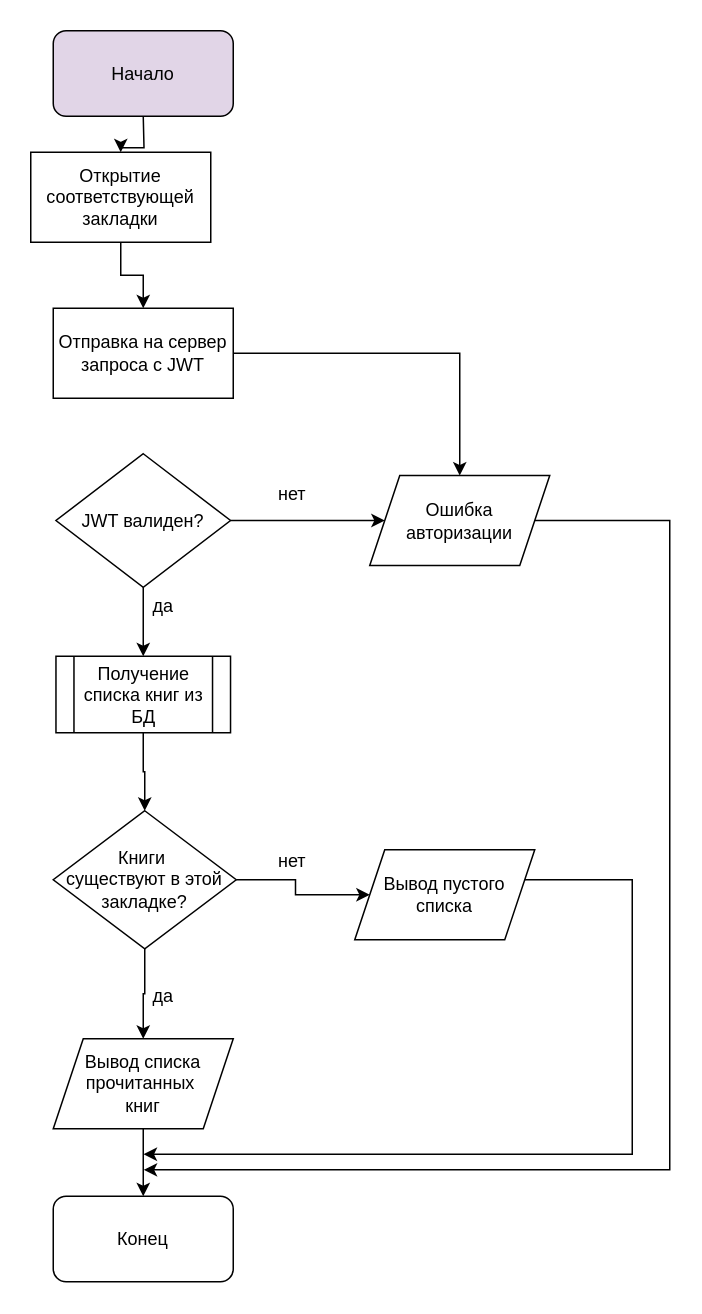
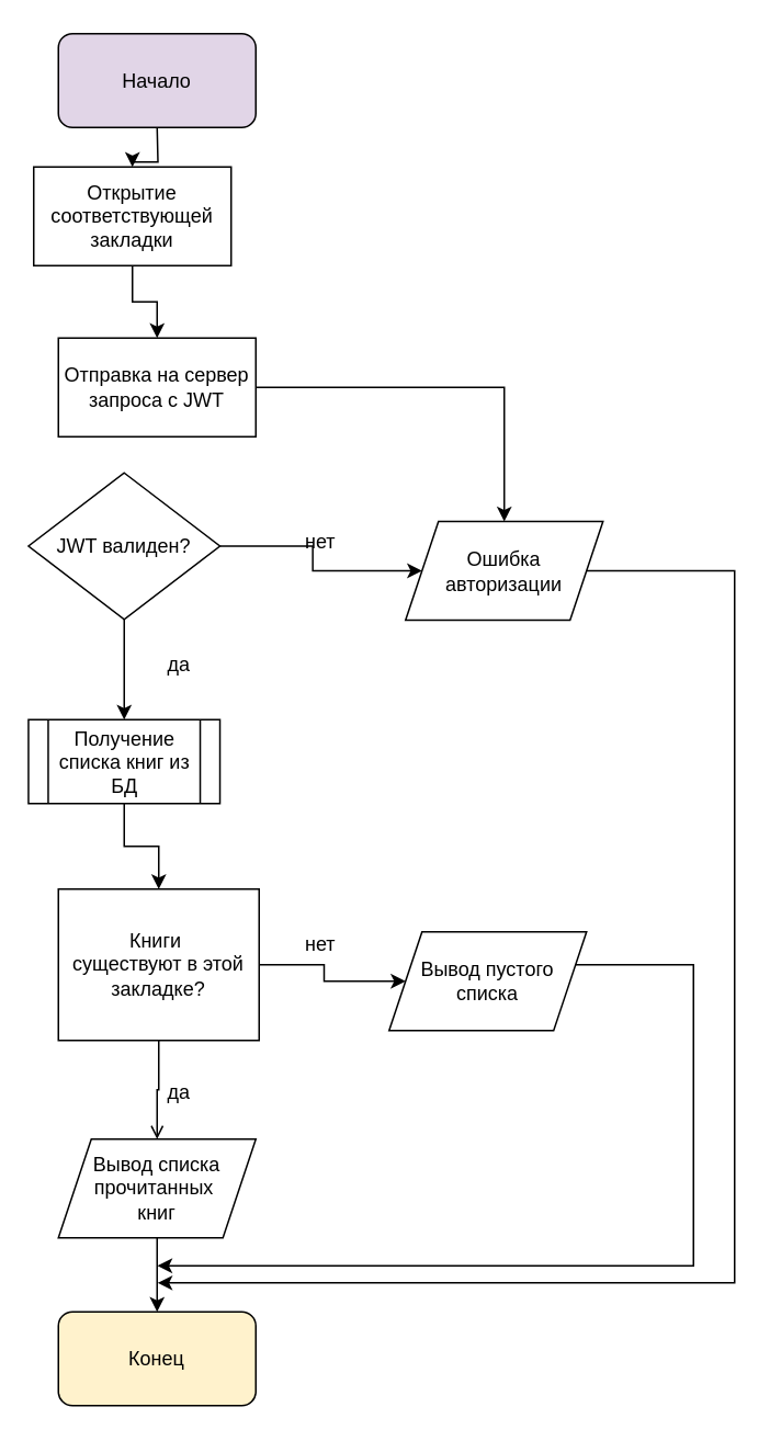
  <mxCell id="0" />
  <mxCell id="1" parent="0" />
  <mxCell id="2" value="" style="edgeStyle=orthogonalEdgeStyle;rounded=0;orthogonalLoop=1;jettySize=auto;html=1;" parent="1" target="4" edge="1"><mxGeometry relative="1" as="geometry"><mxPoint x="95" y="77" as="sourcePoint" /></mxGeometry></mxCell>
  <mxCell id="3" value="" style="edgeStyle=orthogonalEdgeStyle;rounded=0;orthogonalLoop=1;jettySize=auto;html=1;" parent="1" source="4" target="6" edge="1"><mxGeometry relative="1" as="geometry" /></mxCell>
  <mxCell id="4" value="Открытие соответствующей закладки" style="rounded=0;whiteSpace=wrap;html=1;" parent="1" vertex="1"><mxGeometry x="20" y="101" width="120" height="60" as="geometry" /></mxCell>
  <mxCell id="5" value="" style="edgeStyle=orthogonalEdgeStyle;rounded=0;orthogonalLoop=1;jettySize=auto;html=1;" parent="1" source="6" target="11" edge="1"><mxGeometry relative="1" as="geometry" /></mxCell>
  <mxCell id="6" value="Отправка на сервер запроса с JWT" style="rounded=0;whiteSpace=wrap;html=1;" parent="1" vertex="1"><mxGeometry x="35" y="205" width="120" height="60" as="geometry" /></mxCell>
  <mxCell id="7" value="" style="edgeStyle=orthogonalEdgeStyle;rounded=0;orthogonalLoop=1;jettySize=auto;html=1;" parent="1" source="9" target="11" edge="1"><mxGeometry relative="1" as="geometry" /></mxCell>
  <mxCell id="8" value="" style="edgeStyle=orthogonalEdgeStyle;rounded=0;orthogonalLoop=1;jettySize=auto;html=1;" parent="1" source="9" target="13" edge="1"><mxGeometry relative="1" as="geometry" /></mxCell>
- <mxCell id="9" value="JWT валиден?" style="rhombus;whiteSpace=wrap;html=1;" parent="1" vertex="1"><mxGeometry x="36.81" y="302" width="116.38" height="89" as="geometry" /></mxCell>
+ <mxCell id="9" value="JWT валиден?" style="rhombus;whiteSpace=wrap;html=1;" parent="1" vertex="1"><mxGeometry x="16.81" y="287" width="116.38" height="89" as="geometry" /></mxCell>
  <mxCell id="10" style="edgeStyle=orthogonalEdgeStyle;rounded=0;orthogonalLoop=1;jettySize=auto;html=1;" edge="1" parent="1" source="11"><mxGeometry relative="1" as="geometry"><mxPoint x="95.286" y="779.393" as="targetPoint" /><Array as="points"><mxPoint x="446" y="346" /><mxPoint x="446" y="779" /></Array></mxGeometry></mxCell>
  <mxCell id="11" value="Ошибка авторизации" style="shape=parallelogram;perimeter=parallelogramPerimeter;whiteSpace=wrap;html=1;fixedSize=1;" parent="1" vertex="1"><mxGeometry x="246" y="316.5" width="120" height="60" as="geometry" /></mxCell>
  <mxCell id="12" value="" style="edgeStyle=orthogonalEdgeStyle;rounded=0;orthogonalLoop=1;jettySize=auto;html=1;" parent="1" source="13" target="16" edge="1"><mxGeometry relative="1" as="geometry" /></mxCell>
- <mxCell id="13" value="Получение списка книг из БД" style="shape=process;whiteSpace=wrap;html=1;backgroundOutline=1;" parent="1" vertex="1"><mxGeometry x="36.81" y="437" width="116.38" height="51" as="geometry" /></mxCell>
+ <mxCell id="13" value="Получение списка книг из БД" style="shape=process;whiteSpace=wrap;html=1;backgroundOutline=1;" parent="1" vertex="1"><mxGeometry x="16.81" y="437" width="116.38" height="51" as="geometry" /></mxCell>
  <mxCell id="14" value="" style="edgeStyle=orthogonalEdgeStyle;rounded=0;orthogonalLoop=1;jettySize=auto;html=1;" parent="1" source="16" target="21" edge="1"><mxGeometry relative="1" as="geometry" /></mxCell>
- <mxCell id="15" value="" style="edgeStyle=orthogonalEdgeStyle;rounded=0;orthogonalLoop=1;jettySize=auto;html=1;" parent="1" source="16" target="23" edge="1"><mxGeometry relative="1" as="geometry" /></mxCell>
- <mxCell id="16" value="Книги&amp;nbsp;&lt;div&gt;существуют&amp;nbsp;&lt;span style=&quot;background-color: initial;&quot;&gt;в этой закладке?&lt;/span&gt;&lt;/div&gt;" style="rhombus;whiteSpace=wrap;html=1;" parent="1" vertex="1"><mxGeometry x="35" y="540" width="122" height="92" as="geometry" /></mxCell>
+ <mxCell id="15" value="" style="edgeStyle=orthogonalEdgeStyle;rounded=0;orthogonalLoop=1;jettySize=auto;html=1;endArrow=open;" parent="1" source="16" target="23" edge="1"><mxGeometry relative="1" as="geometry" /></mxCell>
+ <mxCell id="16" value="Книги&amp;nbsp;&lt;div&gt;существуют&amp;nbsp;&lt;span style=&quot;background-color: initial;&quot;&gt;в этой закладке?&lt;/span&gt;&lt;/div&gt;" style="whiteSpace=wrap;html=1;rounded=0;" parent="1" vertex="1"><mxGeometry x="35" y="540" width="122" height="92" as="geometry" /></mxCell>
  <mxCell id="17" value="нет" style="text;html=1;align=center;verticalAlign=middle;resizable=0;points=[];autosize=1;strokeColor=none;fillColor=none;" parent="1" vertex="1"><mxGeometry x="176" y="316" width="36" height="26" as="geometry" /></mxCell>
  <mxCell id="18" value="да" style="text;html=1;align=center;verticalAlign=middle;resizable=0;points=[];autosize=1;strokeColor=none;fillColor=none;" parent="1" vertex="1"><mxGeometry x="92" y="391" width="32" height="26" as="geometry" /></mxCell>
  <mxCell id="19" value="нет" style="text;html=1;align=center;verticalAlign=middle;resizable=0;points=[];autosize=1;strokeColor=none;fillColor=none;" parent="1" vertex="1"><mxGeometry x="176" y="561" width="36" height="26" as="geometry" /></mxCell>
  <mxCell id="20" style="edgeStyle=orthogonalEdgeStyle;rounded=0;orthogonalLoop=1;jettySize=auto;html=1;" edge="1" parent="1" source="21"><mxGeometry relative="1" as="geometry"><mxPoint x="95.199" y="769.031" as="targetPoint" /><Array as="points"><mxPoint x="421" y="586" /><mxPoint x="421" y="769" /></Array></mxGeometry></mxCell>
  <mxCell id="21" value="Вывод пустого списка" style="shape=parallelogram;perimeter=parallelogramPerimeter;whiteSpace=wrap;html=1;fixedSize=1;" parent="1" vertex="1"><mxGeometry x="236" y="566" width="120" height="60" as="geometry" /></mxCell>
  <mxCell id="22" value="" style="edgeStyle=orthogonalEdgeStyle;rounded=0;orthogonalLoop=1;jettySize=auto;html=1;" parent="1" source="23" edge="1"><mxGeometry relative="1" as="geometry"><mxPoint x="95" y="797" as="targetPoint" /></mxGeometry></mxCell>
  <mxCell id="23" value="Вывод списка прочитанных&amp;nbsp;&lt;div&gt;книг&lt;/div&gt;" style="shape=parallelogram;perimeter=parallelogramPerimeter;whiteSpace=wrap;html=1;fixedSize=1;" parent="1" vertex="1"><mxGeometry x="35" y="692" width="120" height="60" as="geometry" /></mxCell>
  <mxCell id="24" value="да" style="text;html=1;align=center;verticalAlign=middle;resizable=0;points=[];autosize=1;strokeColor=none;fillColor=none;" parent="1" vertex="1"><mxGeometry x="92" y="651" width="32" height="26" as="geometry" /></mxCell>
  <mxCell id="25" value="Начало" style="rounded=1;whiteSpace=wrap;html=1;fillColor=#e1d5e7;" vertex="1" parent="1"><mxGeometry x="35" y="20" width="120" height="57" as="geometry" /></mxCell>
- <mxCell id="26" value="Конец" style="rounded=1;whiteSpace=wrap;html=1;" vertex="1" parent="1"><mxGeometry x="35" y="797" width="120" height="57" as="geometry" /></mxCell>
+ <mxCell id="26" value="Конец" style="rounded=1;whiteSpace=wrap;html=1;fillColor=#fff2cc;" vertex="1" parent="1"><mxGeometry x="35" y="797" width="120" height="57" as="geometry" /></mxCell>
